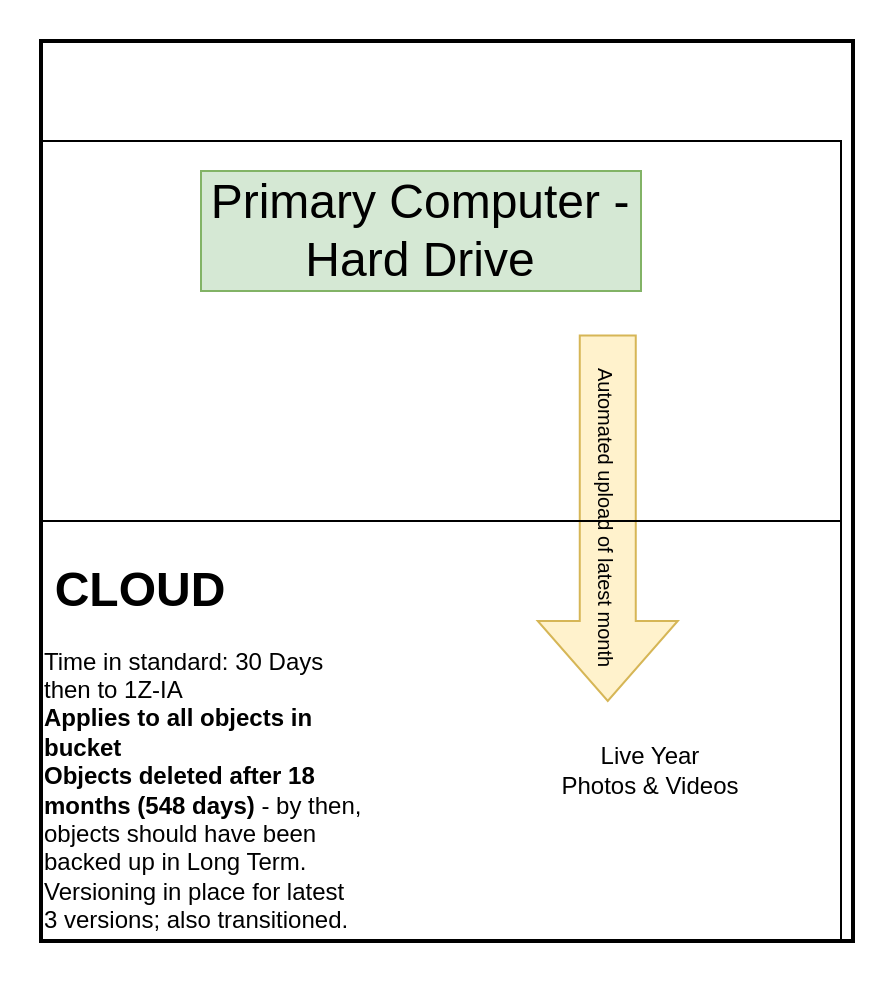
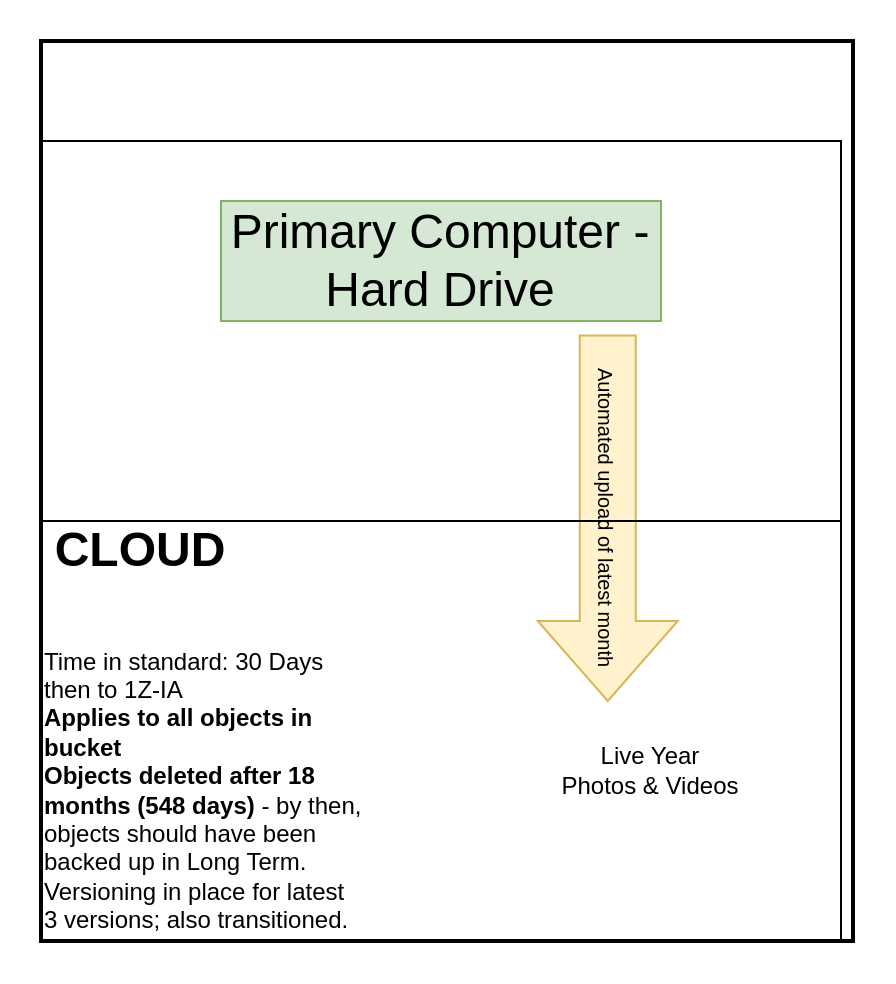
  <mxCell id="0" />
  <mxCell id="1" parent="0" />
  <mxCell id="2" value="Live Year&lt;br&gt;Photos &amp;amp; Videos" style="text;html=1;strokeColor=none;fillColor=none;align=center;verticalAlign=middle;whiteSpace=wrap;rounded=0;" vertex="1" parent="1"><mxGeometry x="275" y="360" width="100" height="50" as="geometry" /></mxCell>
- <mxCell id="3" value="CLOUD" style="text;html=1;strokeColor=none;fillColor=none;align=center;verticalAlign=middle;whiteSpace=wrap;rounded=0;fontSize=24;fontStyle=1" vertex="1" parent="1"><mxGeometry x="30" y="280" width="80" height="30" as="geometry" /></mxCell>
- <mxCell id="4" value="Primary Computer - Hard Drive" style="rounded=0;whiteSpace=wrap;html=1;fontSize=24;fillColor=#d5e8d4;strokeColor=#82b366;" vertex="1" parent="1"><mxGeometry x="100" y="85" width="220" height="60" as="geometry" /></mxCell>
+ <mxCell id="3" value="CLOUD" style="text;html=1;strokeColor=none;fillColor=none;align=center;verticalAlign=middle;whiteSpace=wrap;rounded=0;fontSize=24;fontStyle=1" vertex="1" parent="1"><mxGeometry x="30" y="260" width="80" height="30" as="geometry" /></mxCell>
+ <mxCell id="4" value="Primary Computer - Hard Drive" style="rounded=0;whiteSpace=wrap;html=1;fontSize=24;fillColor=#d5e8d4;strokeColor=#82b366;" vertex="1" parent="1"><mxGeometry x="110" y="100" width="220" height="60" as="geometry" /></mxCell>
  <mxCell id="5" value="Automated upload of latest month" style="html=1;shadow=0;dashed=0;align=center;verticalAlign=middle;shape=mxgraph.arrows2.arrow;dy=0.6;dx=40;notch=0;fontSize=10;fillColor=#fff2cc;rotation=90;strokeColor=#d6b656;" vertex="1" parent="1"><mxGeometry x="212" y="223.63" width="182.75" height="70" as="geometry" /></mxCell>
  <mxCell id="6" value="&lt;br&gt;Time in standard: 30 Days then to 1Z-IA&lt;br&gt;&lt;b&gt;Applies to all objects in bucket&lt;br&gt;Objects deleted after 18 months (548 days)&lt;/b&gt; - by then, objects should have been backed up in Long Term.&lt;br&gt;Versioning in place for latest 3 versions; also transitioned.&lt;br&gt;&lt;span style=&quot;color: rgba(0, 0, 0, 0); font-family: monospace; font-size: 0px;&quot;&gt;&lt;b&gt;A&lt;/b&gt;CmxGraphModel%3E%3Croot%3E%3CmxCell%20id%3D%220%22%2F%3E%3CmxCell%20id%3D%221%22%20parent%3D%220%22%2F%3E%3CmxCell%20id%3D%222%22%20value%3D%22%26lt%3Bh1%26gt%3BTag%26lt%3B%2Fh1%26gt%3B%26lt%3Bp%26gt%3BLongTermZip%26lt%3B%2Fp%26gt%3B%22%20style%3D%22text%3Bhtml%3D1%3BstrokeColor%3Dnone%3BfillColor%3Dnone%3Bspacing%3D5%3BspacingTop%3D-20%3BwhiteSpace%3Dwrap%3Boverflow%3Dhidden%3Brounded%3D0%3BstrokeWidth%3D2%3BfontSize%3D12%3B%22%20vertex%3D%221%22%20parent%3D%221%22%3E%3CmxGeometry%20x%3D%22738%22%20y%3D%22390%22%20width%3D%2280%22%20height%3D%2270%22%20as%3D%22geometry%22%2F%3E%3C%2FmxCell%3E%3C%2Froot%3E%3C%2FmxGraphModel%3E&lt;/span&gt;" style="text;html=1;strokeColor=none;fillColor=none;align=left;verticalAlign=middle;whiteSpace=wrap;rounded=0;strokeWidth=2;fontSize=12;" vertex="1" parent="1"><mxGeometry x="20" y="320" width="162" height="150" as="geometry" /></mxCell>
  <mxCell id="7" value="" style="rounded=0;whiteSpace=wrap;html=1;fillColor=none;strokeWidth=2;" vertex="1" parent="1"><mxGeometry x="20" y="20" width="406" height="450" as="geometry" /></mxCell>
  <mxCell id="8" value="" style="rounded=0;whiteSpace=wrap;html=1;fontSize=36;fillColor=none;" vertex="1" parent="1"><mxGeometry x="20" y="70" width="400" height="190" as="geometry" /></mxCell>
  <mxCell id="9" value="" style="rounded=0;whiteSpace=wrap;html=1;fontSize=36;fillColor=none;" vertex="1" parent="1"><mxGeometry x="20" y="260" width="400" height="210" as="geometry" /></mxCell>
